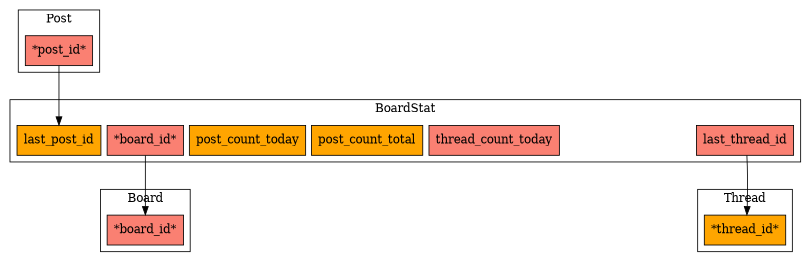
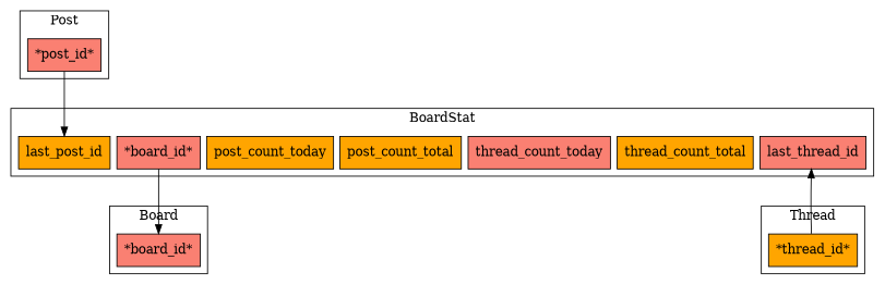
  strict digraph {
    nodesep=0.1
    ranksep=1
    node [fillcolor=salmon shape=box style=filled]
    n1 [label="*board_id*"]
+   n2 [fillcolor=orange label=thread_count_total]
    n3 [label=thread_count_today]
    n4 [fillcolor=orange label=post_count_total]
    n5 [fillcolor=orange label=post_count_today]
    n6 [label=last_thread_id]
    n7 [fillcolor=orange label=last_post_id]
    n8 [label="*board_id*"]
    n9 [label="*post_id*"]
    n10 [fillcolor=orange label="*thread_id*"]
    subgraph cluster_1 {
      label=BoardStat
      n1
+     n2
      n3
      n4
      n5
      n6
      n7
    }
    subgraph cluster_2 {
      label=Board
      n8
    }
    subgraph cluster_3 {
      label=Post
      n9
    }
    subgraph cluster_4 {
      label=Thread
      n10
    }
    n1 -> n8
-   n6 -> n10
+   n10 -> n6
    n9 -> n7
  }
